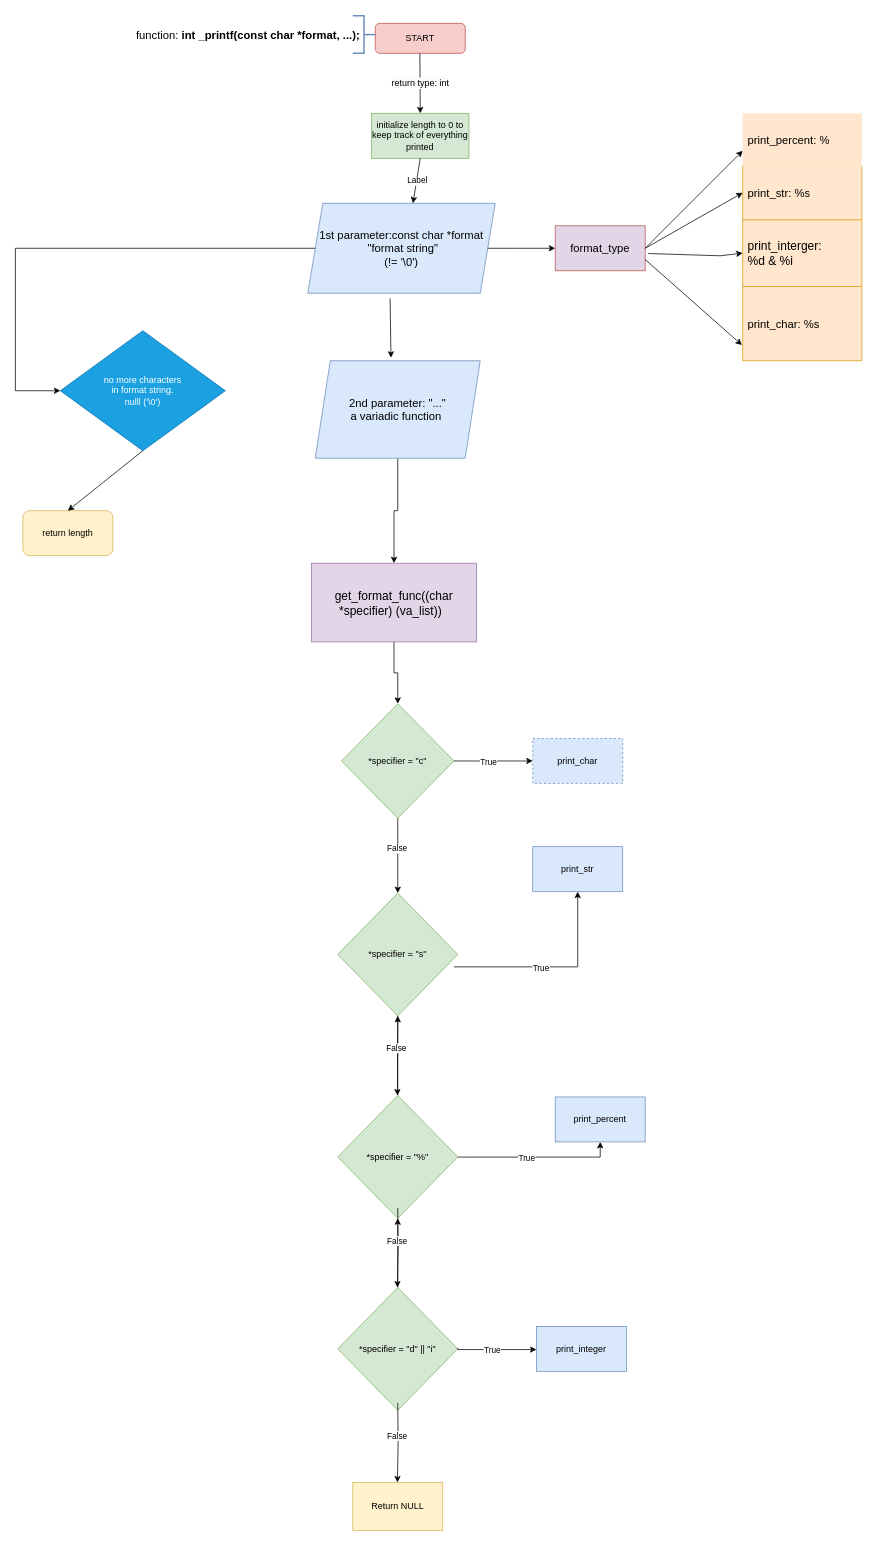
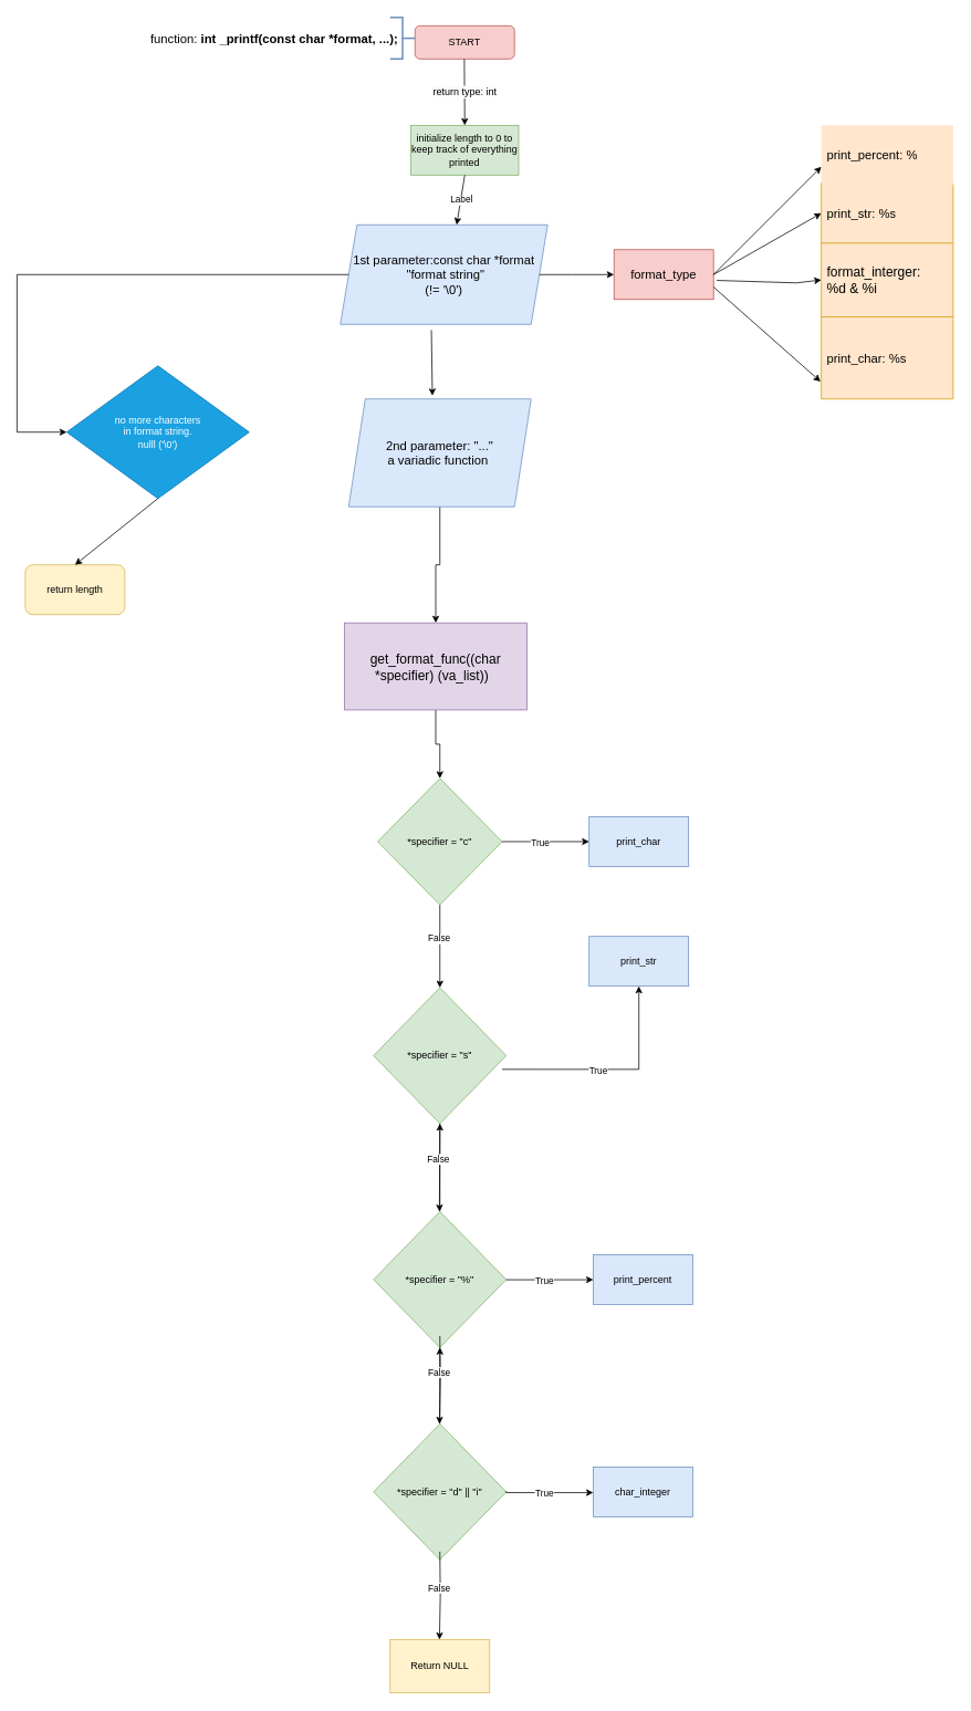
  <mxCell id="0" />
  <mxCell id="1" parent="0" />
  <mxCell id="2" value="START" style="rounded=1;whiteSpace=wrap;html=1;fontSize=12;glass=0;strokeWidth=1;shadow=0;fillColor=#f8cecc;strokeColor=#b85450;" parent="1" vertex="1"><mxGeometry x="500" y="30" width="120" height="40" as="geometry" /></mxCell>
  <mxCell id="3" value="" style="strokeWidth=2;html=1;shape=mxgraph.flowchart.annotation_2;align=left;labelPosition=right;pointerEvents=1;direction=west;rotation=0;fillColor=#dae8fc;strokeColor=#6c8ebf;" parent="1" vertex="1"><mxGeometry x="470" y="20.02" width="30" height="49.98" as="geometry" /></mxCell>
  <mxCell id="4" value="&lt;font style=&quot;font-size: 15px;&quot;&gt;function: &lt;b&gt;int _printf(const char *format, ...);&lt;/b&gt;&lt;/font&gt;" style="text;html=1;align=center;verticalAlign=middle;resizable=0;points=[];autosize=1;strokeColor=none;fillColor=none;" parent="1" vertex="1"><mxGeometry x="170" y="30.01" width="320" height="30" as="geometry" /></mxCell>
  <mxCell id="5" value="initialize length to 0 to keep track of everything printed" style="rounded=0;whiteSpace=wrap;html=1;fillColor=#d5e8d4;strokeColor=#82b366;" parent="1" vertex="1"><mxGeometry x="495" y="150" width="130" height="60" as="geometry" /></mxCell>
  <mxCell id="6" value="&lt;font style=&quot;font-size: 15px;&quot;&gt;1st parameter:const char *format&lt;/font&gt;&lt;div style=&quot;font-size: 15px;&quot;&gt;&lt;font style=&quot;font-size: 15px;&quot;&gt;&amp;nbsp;&quot;format string&quot; &lt;br&gt;(!= '\0')&lt;/font&gt;&lt;/div&gt;" style="shape=parallelogram;perimeter=parallelogramPerimeter;whiteSpace=wrap;html=1;fixedSize=1;fillColor=#dae8fc;strokeColor=#6c8ebf;" parent="1" vertex="1"><mxGeometry x="410" y="270" width="250" height="120" as="geometry" /></mxCell>
  <mxCell id="7" value="" style="endArrow=classic;html=1;rounded=0;" parent="1" edge="1"><mxGeometry relative="1" as="geometry"><mxPoint x="559.5" y="70" as="sourcePoint" /><mxPoint x="560" y="150" as="targetPoint" /></mxGeometry></mxCell>
  <mxCell id="8" value="&lt;span style=&quot;font-size: 12px; background-color: rgb(251, 251, 251);&quot;&gt;return type: int&lt;/span&gt;" style="edgeLabel;resizable=0;html=1;;align=center;verticalAlign=middle;" parent="7" connectable="0" vertex="1"><mxGeometry relative="1" as="geometry" /></mxCell>
  <mxCell id="9" value="" style="endArrow=classic;html=1;rounded=0;exitX=0.5;exitY=1;exitDx=0;exitDy=0;entryX=0.561;entryY=0;entryDx=0;entryDy=0;entryPerimeter=0;" parent="1" source="5" target="6" edge="1"><mxGeometry relative="1" as="geometry"><mxPoint x="460" y="230" as="sourcePoint" /><mxPoint x="528" y="260" as="targetPoint" /></mxGeometry></mxCell>
  <mxCell id="10" value="Label" style="edgeLabel;resizable=0;html=1;;align=center;verticalAlign=middle;" parent="9" connectable="0" vertex="1"><mxGeometry relative="1" as="geometry" /></mxCell>
  <mxCell id="11" value="" style="shape=table;startSize=0;container=1;collapsible=0;childLayout=tableLayout;fontSize=14;fillColor=#ffe6cc;strokeColor=#d79b00;" parent="1" vertex="1"><mxGeometry x="990" y="220" width="159" height="260" as="geometry" /></mxCell>
  <mxCell id="12" value="" style="shape=tableRow;horizontal=0;startSize=0;swimlaneHead=0;swimlaneBody=0;strokeColor=inherit;top=0;left=0;bottom=0;right=0;collapsible=0;dropTarget=0;fillColor=none;points=[[0,0.5],[1,0.5]];portConstraint=eastwest;fontSize=16;" parent="11" vertex="1"><mxGeometry width="159" height="72" as="geometry" /></mxCell>
  <mxCell id="13" value="print_str: %s" style="shape=partialRectangle;html=1;whiteSpace=wrap;connectable=0;strokeColor=inherit;overflow=hidden;fillColor=none;top=0;left=0;bottom=0;right=0;pointerEvents=1;fontSize=15;align=left;spacingLeft=5;" parent="12" vertex="1"><mxGeometry width="159" height="72" as="geometry"><mxRectangle width="159" height="72" as="alternateBounds" /></mxGeometry></mxCell>
  <mxCell id="14" value="" style="shape=tableRow;horizontal=0;startSize=0;swimlaneHead=0;swimlaneBody=0;strokeColor=inherit;top=0;left=0;bottom=0;right=0;collapsible=0;dropTarget=0;fillColor=none;points=[[0,0.5],[1,0.5]];portConstraint=eastwest;fontSize=16;" parent="11" vertex="1"><mxGeometry y="72" width="159" height="89" as="geometry" /></mxCell>
- <mxCell id="15" value="&lt;font style=&quot;font-size: 16px;&quot;&gt;print_interger:&amp;nbsp;&lt;/font&gt;&lt;div style=&quot;font-size: 16px;&quot;&gt;&lt;font style=&quot;font-size: 16px;&quot;&gt;%d &amp;amp; %i&lt;/font&gt;&lt;/div&gt;" style="shape=partialRectangle;html=1;whiteSpace=wrap;connectable=0;strokeColor=inherit;overflow=hidden;fillColor=none;top=0;left=0;bottom=0;right=0;pointerEvents=1;fontSize=15;align=left;spacingLeft=5;" parent="14" vertex="1"><mxGeometry width="159" height="89" as="geometry"><mxRectangle width="159" height="89" as="alternateBounds" /></mxGeometry></mxCell>
+ <mxCell id="15" value="&lt;font style=&quot;font-size: 16px;&quot;&gt;format_interger:&amp;nbsp;&lt;/font&gt;&lt;div style=&quot;font-size: 16px;&quot;&gt;&lt;font style=&quot;font-size: 16px;&quot;&gt;%d &amp;amp; %i&lt;/font&gt;&lt;/div&gt;" style="shape=partialRectangle;html=1;whiteSpace=wrap;connectable=0;strokeColor=inherit;overflow=hidden;fillColor=none;top=0;left=0;bottom=0;right=0;pointerEvents=1;fontSize=15;align=left;spacingLeft=5;" parent="14" vertex="1"><mxGeometry width="159" height="89" as="geometry"><mxRectangle width="159" height="89" as="alternateBounds" /></mxGeometry></mxCell>
  <mxCell id="16" value="" style="shape=tableRow;horizontal=0;startSize=0;swimlaneHead=0;swimlaneBody=0;strokeColor=inherit;top=0;left=0;bottom=0;right=0;collapsible=0;dropTarget=0;fillColor=none;points=[[0,0.5],[1,0.5]];portConstraint=eastwest;fontSize=16;" parent="11" vertex="1"><mxGeometry y="161" width="159" height="99" as="geometry" /></mxCell>
  <mxCell id="17" value="print_char: %s" style="shape=partialRectangle;html=1;whiteSpace=wrap;connectable=0;strokeColor=inherit;overflow=hidden;fillColor=none;top=0;left=0;bottom=0;right=0;pointerEvents=1;fontSize=15;align=left;spacingLeft=5;" parent="16" vertex="1"><mxGeometry width="159" height="99" as="geometry"><mxRectangle width="159" height="99" as="alternateBounds" /></mxGeometry></mxCell>
  <mxCell id="18" value="" style="endArrow=classic;html=1;rounded=0;exitX=1;exitY=0.5;exitDx=0;exitDy=0;" parent="1" source="6" edge="1"><mxGeometry width="50" height="50" relative="1" as="geometry"><mxPoint x="730" y="390" as="sourcePoint" /><mxPoint x="740" y="330" as="targetPoint" /><Array as="points"><mxPoint x="690" y="330" /><mxPoint x="740" y="330" /></Array></mxGeometry></mxCell>
  <mxCell id="19" value="" style="edgeStyle=orthogonalEdgeStyle;rounded=0;orthogonalLoop=1;jettySize=auto;html=1;" edge="1" parent="1" source="20" target="33"><mxGeometry relative="1" as="geometry" /></mxCell>
  <mxCell id="20" value="&lt;font style=&quot;font-size: 15px;&quot;&gt;2nd parameter: &quot;...&quot; &lt;br&gt;a variadic function&amp;nbsp;&lt;/font&gt;" style="shape=parallelogram;perimeter=parallelogramPerimeter;whiteSpace=wrap;html=1;fixedSize=1;fillColor=#dae8fc;strokeColor=#6c8ebf;" parent="1" vertex="1"><mxGeometry x="420" y="480" width="220" height="130" as="geometry" /></mxCell>
  <mxCell id="21" value="" style="endArrow=classic;html=1;rounded=0;exitX=0.439;exitY=1.057;exitDx=0;exitDy=0;exitPerimeter=0;entryX=0.459;entryY=-0.031;entryDx=0;entryDy=0;entryPerimeter=0;" parent="1" source="6" target="20" edge="1"><mxGeometry width="50" height="50" relative="1" as="geometry"><mxPoint x="510" y="400" as="sourcePoint" /><mxPoint x="570" y="400" as="targetPoint" /></mxGeometry></mxCell>
- <mxCell id="22" value="&lt;font style=&quot;font-size: 15px;&quot;&gt;format_type&lt;/font&gt;" style="rounded=0;whiteSpace=wrap;html=1;fillColor=#e1d5e7;strokeColor=#b85450;" parent="1" vertex="1"><mxGeometry x="740" y="300" width="120" height="60" as="geometry" /></mxCell>
+ <mxCell id="22" value="&lt;font style=&quot;font-size: 15px;&quot;&gt;format_type&lt;/font&gt;" style="rounded=0;whiteSpace=wrap;html=1;fillColor=#f8cecc;strokeColor=#b85450;" parent="1" vertex="1"><mxGeometry x="740" y="300" width="120" height="60" as="geometry" /></mxCell>
  <mxCell id="23" value="" style="endArrow=classic;html=1;rounded=0;exitX=1.033;exitY=0.617;exitDx=0;exitDy=0;exitPerimeter=0;entryX=0;entryY=0.5;entryDx=0;entryDy=0;" parent="1" source="22" target="14" edge="1"><mxGeometry width="50" height="50" relative="1" as="geometry"><mxPoint x="850" y="490" as="sourcePoint" /><mxPoint x="980" y="340" as="targetPoint" /><Array as="points"><mxPoint x="960" y="340" /></Array></mxGeometry></mxCell>
  <mxCell id="24" value="" style="endArrow=classic;html=1;rounded=0;entryX=0;entryY=0.5;entryDx=0;entryDy=0;exitX=1;exitY=0.5;exitDx=0;exitDy=0;" parent="1" source="22" target="12" edge="1"><mxGeometry width="50" height="50" relative="1" as="geometry"><mxPoint x="850" y="490" as="sourcePoint" /><mxPoint x="900" y="440" as="targetPoint" /></mxGeometry></mxCell>
  <mxCell id="25" value="" style="endArrow=classic;html=1;rounded=0;exitX=1;exitY=0.75;exitDx=0;exitDy=0;entryX=-0.006;entryY=0.788;entryDx=0;entryDy=0;entryPerimeter=0;" parent="1" source="22" target="16" edge="1"><mxGeometry width="50" height="50" relative="1" as="geometry"><mxPoint x="850" y="490" as="sourcePoint" /><mxPoint x="900" y="440" as="targetPoint" /></mxGeometry></mxCell>
  <mxCell id="26" value="no more characters&lt;div&gt;&amp;nbsp;in format string.&amp;nbsp;&lt;/div&gt;&lt;div&gt;nulll ('\0')&lt;/div&gt;" style="rhombus;whiteSpace=wrap;html=1;fillColor=#1ba1e2;fontColor=#ffffff;strokeColor=#006EAF;" parent="1" vertex="1"><mxGeometry x="80" y="440" width="220" height="160" as="geometry" /></mxCell>
  <mxCell id="27" value="return length" style="rounded=1;whiteSpace=wrap;html=1;fillColor=#fff2cc;strokeColor=#d6b656;" parent="1" vertex="1"><mxGeometry x="30" y="680" width="120" height="60" as="geometry" /></mxCell>
  <mxCell id="28" value="" style="endArrow=classic;html=1;rounded=0;exitX=0.5;exitY=1;exitDx=0;exitDy=0;entryX=0.5;entryY=0;entryDx=0;entryDy=0;" parent="1" source="26" target="27" edge="1"><mxGeometry width="50" height="50" relative="1" as="geometry"><mxPoint x="310" y="560" as="sourcePoint" /><mxPoint x="360" y="510" as="targetPoint" /></mxGeometry></mxCell>
  <mxCell id="29" value="" style="endArrow=classic;html=1;rounded=0;exitX=0;exitY=0.5;exitDx=0;exitDy=0;entryX=0;entryY=0.5;entryDx=0;entryDy=0;" parent="1" source="6" target="26" edge="1"><mxGeometry width="50" height="50" relative="1" as="geometry"><mxPoint x="-70" y="500" as="sourcePoint" /><mxPoint x="20" y="500" as="targetPoint" /><Array as="points"><mxPoint x="20" y="330" /><mxPoint x="20" y="430" /><mxPoint x="20" y="520" /></Array></mxGeometry></mxCell>
  <mxCell id="30" value="print_percent: %" style="shape=partialRectangle;html=1;whiteSpace=wrap;connectable=0;strokeColor=#d79b00;overflow=hidden;fillColor=#ffe6cc;top=0;left=0;bottom=0;right=0;pointerEvents=1;fontSize=15;align=left;spacingLeft=5;" vertex="1" parent="1"><mxGeometry x="990" y="150" width="159" height="72" as="geometry"><mxRectangle width="159" height="72" as="alternateBounds" /></mxGeometry></mxCell>
  <mxCell id="31" value="" style="endArrow=classic;html=1;rounded=0;" edge="1" parent="1"><mxGeometry width="50" height="50" relative="1" as="geometry"><mxPoint x="860" y="330" as="sourcePoint" /><mxPoint x="990" y="200" as="targetPoint" /></mxGeometry></mxCell>
  <mxCell id="32" value="" style="edgeStyle=orthogonalEdgeStyle;rounded=0;orthogonalLoop=1;jettySize=auto;html=1;" edge="1" parent="1" source="33" target="38"><mxGeometry relative="1" as="geometry" /></mxCell>
  <mxCell id="33" value="&lt;font style=&quot;font-size: 16px;&quot;&gt;get_format_func((char *specifier) (va_list)) &amp;nbsp;&lt;/font&gt;" style="whiteSpace=wrap;html=1;fillColor=#e1d5e7;strokeColor=#9673a6;" vertex="1" parent="1"><mxGeometry x="415" y="750" width="220" height="105" as="geometry" /></mxCell>
  <mxCell id="34" value="" style="edgeStyle=orthogonalEdgeStyle;rounded=0;orthogonalLoop=1;jettySize=auto;html=1;" edge="1" parent="1" source="38" target="39"><mxGeometry relative="1" as="geometry"><Array as="points"><mxPoint x="650" y="1014" /><mxPoint x="650" y="1014" /></Array></mxGeometry></mxCell>
  <mxCell id="35" value="True" style="edgeLabel;html=1;align=center;verticalAlign=middle;resizable=0;points=[];" vertex="1" connectable="0" parent="34"><mxGeometry x="-0.123" y="-1" relative="1" as="geometry"><mxPoint as="offset" /></mxGeometry></mxCell>
  <mxCell id="36" value="" style="edgeStyle=orthogonalEdgeStyle;rounded=0;orthogonalLoop=1;jettySize=auto;html=1;" edge="1" parent="1" source="38" target="40"><mxGeometry relative="1" as="geometry" /></mxCell>
  <mxCell id="37" value="False" style="edgeLabel;html=1;align=center;verticalAlign=middle;resizable=0;points=[];" vertex="1" connectable="0" parent="36"><mxGeometry x="-0.191" y="-2" relative="1" as="geometry"><mxPoint as="offset" /></mxGeometry></mxCell>
  <mxCell id="38" value="*specifier = &quot;c&quot;" style="rhombus;whiteSpace=wrap;html=1;fillColor=#d5e8d4;strokeColor=#82b366;" vertex="1" parent="1"><mxGeometry x="455" y="937.5" width="150" height="152.5" as="geometry" /></mxCell>
- <mxCell id="39" value="print_char" style="whiteSpace=wrap;html=1;fillColor=#dae8fc;strokeColor=#6c8ebf;dashed=1;" vertex="1" parent="1"><mxGeometry x="710" y="983.75" width="120" height="60" as="geometry" /></mxCell>
+ <mxCell id="39" value="print_char" style="whiteSpace=wrap;html=1;fillColor=#dae8fc;strokeColor=#6c8ebf;" vertex="1" parent="1"><mxGeometry x="710" y="983.75" width="120" height="60" as="geometry" /></mxCell>
  <mxCell id="40" value="*specifier = &quot;s&quot;" style="rhombus;whiteSpace=wrap;html=1;fillColor=#d5e8d4;strokeColor=#82b366;" vertex="1" parent="1"><mxGeometry x="450" y="1190" width="160" height="163.75" as="geometry" /></mxCell>
  <mxCell id="41" value="" style="edgeStyle=orthogonalEdgeStyle;rounded=0;orthogonalLoop=1;jettySize=auto;html=1;" edge="1" parent="1" target="43"><mxGeometry relative="1" as="geometry"><mxPoint x="605" y="1288.38" as="sourcePoint" /><Array as="points"><mxPoint x="650" y="1288.38" /><mxPoint x="650" y="1288.38" /></Array></mxGeometry></mxCell>
  <mxCell id="42" value="True" style="edgeLabel;html=1;align=center;verticalAlign=middle;resizable=0;points=[];" vertex="1" connectable="0" parent="41"><mxGeometry x="-0.123" y="-1" relative="1" as="geometry"><mxPoint as="offset" /></mxGeometry></mxCell>
  <mxCell id="43" value="print_str" style="whiteSpace=wrap;html=1;fillColor=#dae8fc;strokeColor=#6c8ebf;" vertex="1" parent="1"><mxGeometry x="710" y="1128.13" width="120" height="60" as="geometry" /></mxCell>
  <mxCell id="44" value="" style="edgeStyle=orthogonalEdgeStyle;rounded=0;orthogonalLoop=1;jettySize=auto;html=1;" edge="1" parent="1" source="45" target="40"><mxGeometry relative="1" as="geometry" /></mxCell>
  <mxCell id="45" value="*specifier = &quot;%&quot;" style="rhombus;whiteSpace=wrap;html=1;fillColor=#d5e8d4;strokeColor=#82b366;" vertex="1" parent="1"><mxGeometry x="450" y="1460" width="160" height="163.75" as="geometry" /></mxCell>
  <mxCell id="46" value="" style="edgeStyle=orthogonalEdgeStyle;rounded=0;orthogonalLoop=1;jettySize=auto;html=1;exitX=0.5;exitY=1;exitDx=0;exitDy=0;" edge="1" parent="1" source="40"><mxGeometry relative="1" as="geometry"><mxPoint x="529.5" y="1360" as="sourcePoint" /><mxPoint x="529.5" y="1460" as="targetPoint" /></mxGeometry></mxCell>
  <mxCell id="47" value="False" style="edgeLabel;html=1;align=center;verticalAlign=middle;resizable=0;points=[];" vertex="1" connectable="0" parent="46"><mxGeometry x="-0.191" y="-2" relative="1" as="geometry"><mxPoint as="offset" /></mxGeometry></mxCell>
  <mxCell id="48" value="" style="edgeStyle=orthogonalEdgeStyle;rounded=0;orthogonalLoop=1;jettySize=auto;html=1;" edge="1" parent="1" target="50"><mxGeometry relative="1" as="geometry"><mxPoint x="610" y="1542.12" as="sourcePoint" /><Array as="points"><mxPoint x="655" y="1542.12" /><mxPoint x="655" y="1542.12" /></Array></mxGeometry></mxCell>
  <mxCell id="49" value="True" style="edgeLabel;html=1;align=center;verticalAlign=middle;resizable=0;points=[];" vertex="1" connectable="0" parent="48"><mxGeometry x="-0.123" y="-1" relative="1" as="geometry"><mxPoint as="offset" /></mxGeometry></mxCell>
- <mxCell id="50" value="print_percent" style="whiteSpace=wrap;html=1;fillColor=#dae8fc;strokeColor=#6c8ebf;" vertex="1" parent="1"><mxGeometry x="740" y="1461.87" width="120" height="60" as="geometry" /></mxCell>
+ <mxCell id="50" value="print_percent" style="whiteSpace=wrap;html=1;fillColor=#dae8fc;strokeColor=#6c8ebf;" vertex="1" parent="1"><mxGeometry x="715" y="1511.87" width="120" height="60" as="geometry" /></mxCell>
  <mxCell id="51" value="" style="edgeStyle=orthogonalEdgeStyle;rounded=0;orthogonalLoop=1;jettySize=auto;html=1;" edge="1" parent="1" source="52" target="45"><mxGeometry relative="1" as="geometry" /></mxCell>
  <mxCell id="52" value="*specifier = &quot;d&quot; || &quot;i&quot;" style="rhombus;whiteSpace=wrap;html=1;fillColor=#d5e8d4;strokeColor=#82b366;" vertex="1" parent="1"><mxGeometry x="450" y="1716" width="160" height="163.75" as="geometry" /></mxCell>
  <mxCell id="53" value="" style="edgeStyle=orthogonalEdgeStyle;rounded=0;orthogonalLoop=1;jettySize=auto;html=1;exitX=0.5;exitY=1;exitDx=0;exitDy=0;" edge="1" parent="1"><mxGeometry relative="1" as="geometry"><mxPoint x="530" y="1610" as="sourcePoint" /><mxPoint x="529.5" y="1716" as="targetPoint" /></mxGeometry></mxCell>
  <mxCell id="54" value="False" style="edgeLabel;html=1;align=center;verticalAlign=middle;resizable=0;points=[];" vertex="1" connectable="0" parent="53"><mxGeometry x="-0.191" y="-2" relative="1" as="geometry"><mxPoint as="offset" /></mxGeometry></mxCell>
  <mxCell id="55" value="" style="edgeStyle=orthogonalEdgeStyle;rounded=0;orthogonalLoop=1;jettySize=auto;html=1;" edge="1" parent="1"><mxGeometry relative="1" as="geometry"><mxPoint x="610" y="1796.95" as="sourcePoint" /><Array as="points"><mxPoint x="610" y="1798.82" /></Array><mxPoint x="715" y="1798.82" as="targetPoint" /></mxGeometry></mxCell>
  <mxCell id="56" value="True" style="edgeLabel;html=1;align=center;verticalAlign=middle;resizable=0;points=[];" vertex="1" connectable="0" parent="55"><mxGeometry x="-0.123" y="-1" relative="1" as="geometry"><mxPoint as="offset" /></mxGeometry></mxCell>
- <mxCell id="57" value="print_integer" style="whiteSpace=wrap;html=1;fillColor=#dae8fc;strokeColor=#6c8ebf;" vertex="1" parent="1"><mxGeometry x="715" y="1767.87" width="120" height="60" as="geometry" /></mxCell>
+ <mxCell id="57" value="char_integer" style="whiteSpace=wrap;html=1;fillColor=#dae8fc;strokeColor=#6c8ebf;" vertex="1" parent="1"><mxGeometry x="715" y="1767.87" width="120" height="60" as="geometry" /></mxCell>
  <mxCell id="58" value="" style="edgeStyle=orthogonalEdgeStyle;rounded=0;orthogonalLoop=1;jettySize=auto;html=1;exitX=0.5;exitY=1;exitDx=0;exitDy=0;" edge="1" parent="1"><mxGeometry relative="1" as="geometry"><mxPoint x="530" y="1870" as="sourcePoint" /><mxPoint x="529.5" y="1976" as="targetPoint" /></mxGeometry></mxCell>
  <mxCell id="59" value="False" style="edgeLabel;html=1;align=center;verticalAlign=middle;resizable=0;points=[];" vertex="1" connectable="0" parent="58"><mxGeometry x="-0.191" y="-2" relative="1" as="geometry"><mxPoint as="offset" /></mxGeometry></mxCell>
  <mxCell id="60" value="Return NULL" style="rounded=0;whiteSpace=wrap;html=1;fillColor=#fff2cc;strokeColor=#d6b656;" vertex="1" parent="1"><mxGeometry x="470" y="1976" width="120" height="64" as="geometry" /></mxCell>
